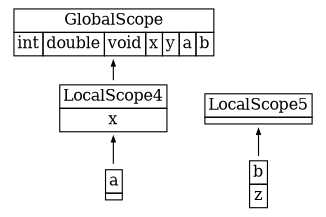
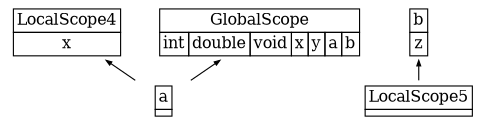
  digraph {
    rankdir=BT
    ranksep=0.25
    node [shape=none]
    edge [arrowsize=0.5]
    n1 [label=<<TABLE BORDER="0" CELLBORDER="1" CELLSPACING="0"><TR><TD COLSPAN = "1">LocalScope4</TD></TR><TR><TD>x</TD></TR></TABLE>>]
    n2 [label=<<TABLE BORDER="0" CELLBORDER="1" CELLSPACING="0"><TR><TD COLSPAN = "0">a</TD></TR><TR><TD></TD></TR></TABLE>>]
    n3 [label=<<TABLE BORDER="0" CELLBORDER="1" CELLSPACING="0"><TR><TD COLSPAN = "7">GlobalScope</TD></TR><TR><TD>int</TD><TD>double</TD><TD>void</TD><TD>x</TD><TD>y</TD><TD>a</TD><TD>b</TD></TR></TABLE>>]
    n4 [label=<<TABLE BORDER="0" CELLBORDER="1" CELLSPACING="0"><TR><TD COLSPAN = "0">LocalScope5</TD></TR><TR><TD></TD></TR></TABLE>>]
    n5 [label=<<TABLE BORDER="0" CELLBORDER="1" CELLSPACING="0"><TR><TD COLSPAN = "1">b</TD></TR><TR><TD>z</TD></TR></TABLE>>]
    n2 -> n1
-   n1 -> n3
-   n5 -> n4
+   n2 -> n3
+   n4 -> n5
  }
